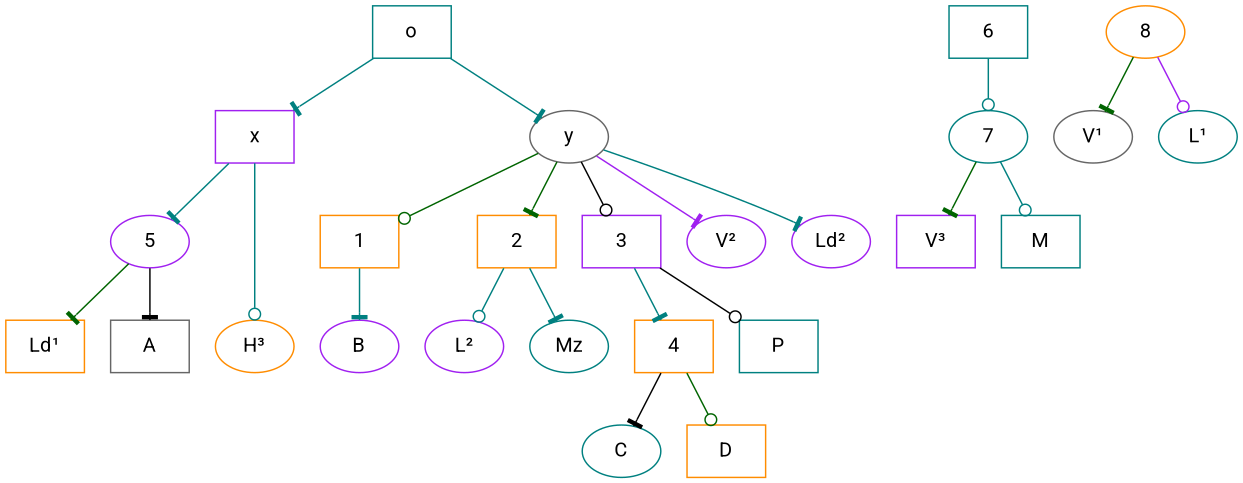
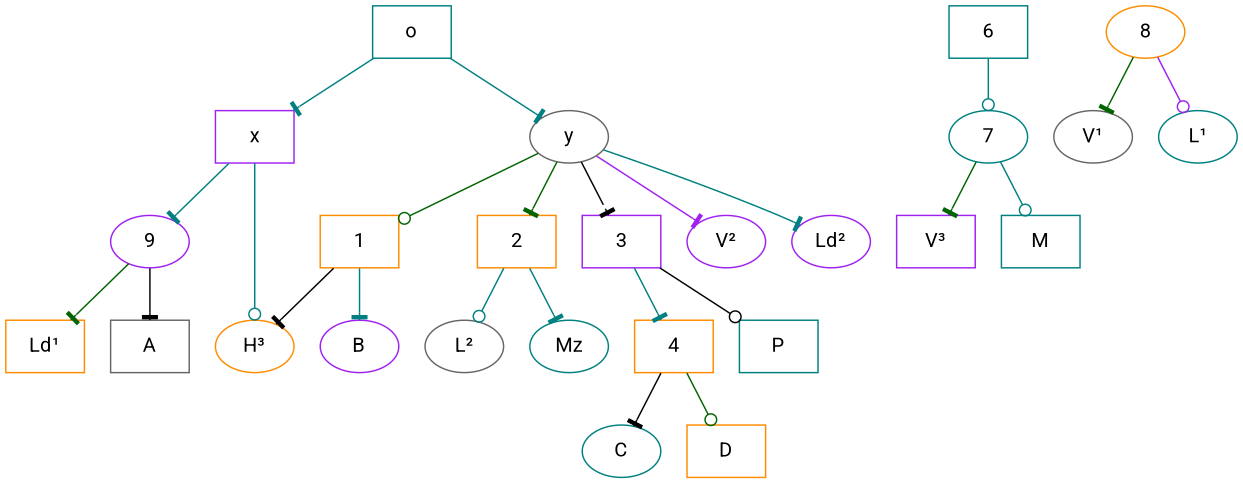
  digraph {
    fontname=Roboto
    node [color=purple fontname=Roboto shape=box]
    edge [arrowhead=tee color=teal fontname=Roboto]
    x
    o [color=teal]
    y [color=gray40 shape=ellipse]
-   5 [shape=ellipse]
+   5 [shape=ellipse label=9]
    n5 [color=darkorange label="H³" shape=ellipse]
    1 [color=darkorange]
    2 [color=darkorange]
    3
    n9 [label="V²" shape=ellipse]
    n10 [label="Ld²" shape=ellipse]
    n11 [color=darkorange label="Ld¹"]
    A [color=gray40]
    7 [color=teal shape=ellipse]
    6 [color=teal]
    B [shape=ellipse]
-   n16 [label="L²" shape=ellipse]
+   n16 [color=gray40 label="L²" shape=ellipse]
    Mz [color=teal shape=ellipse]
    4 [color=darkorange]
    P [color=teal]
    C [color=teal shape=ellipse]
    D [color=darkorange]
    n22 [label="V³"]
    M [color=teal]
    8 [color=darkorange shape=ellipse]
    n25 [color=gray40 label="V¹" shape=ellipse]
    n26 [color=teal label="L¹" shape=ellipse]
    x -> 5
    x -> n5 [arrowhead=odot]
    o -> x
    o -> y
    y -> 1 [arrowhead=odot color=darkgreen]
    y -> 2 [color=darkgreen]
-   y -> 3 [arrowhead=odot color=black]
+   y -> 3 [color=black]
    y -> n9 [color=purple]
    y -> n10
    5 -> n11 [color=darkgreen]
    5 -> A [color=black]
+   1 -> n5 [color=black]
    1 -> B
    2 -> n16 [arrowhead=odot]
    2 -> Mz
    3 -> 4
    3 -> P [arrowhead=odot color=black]
    7 -> n22 [color=darkgreen]
    7 -> M [arrowhead=odot]
    6 -> 7 [arrowhead=odot]
    4 -> C [color=black]
    4 -> D [arrowhead=odot color=darkgreen]
    8 -> n25 [color=darkgreen]
    8 -> n26 [arrowhead=odot color=purple]
  }
